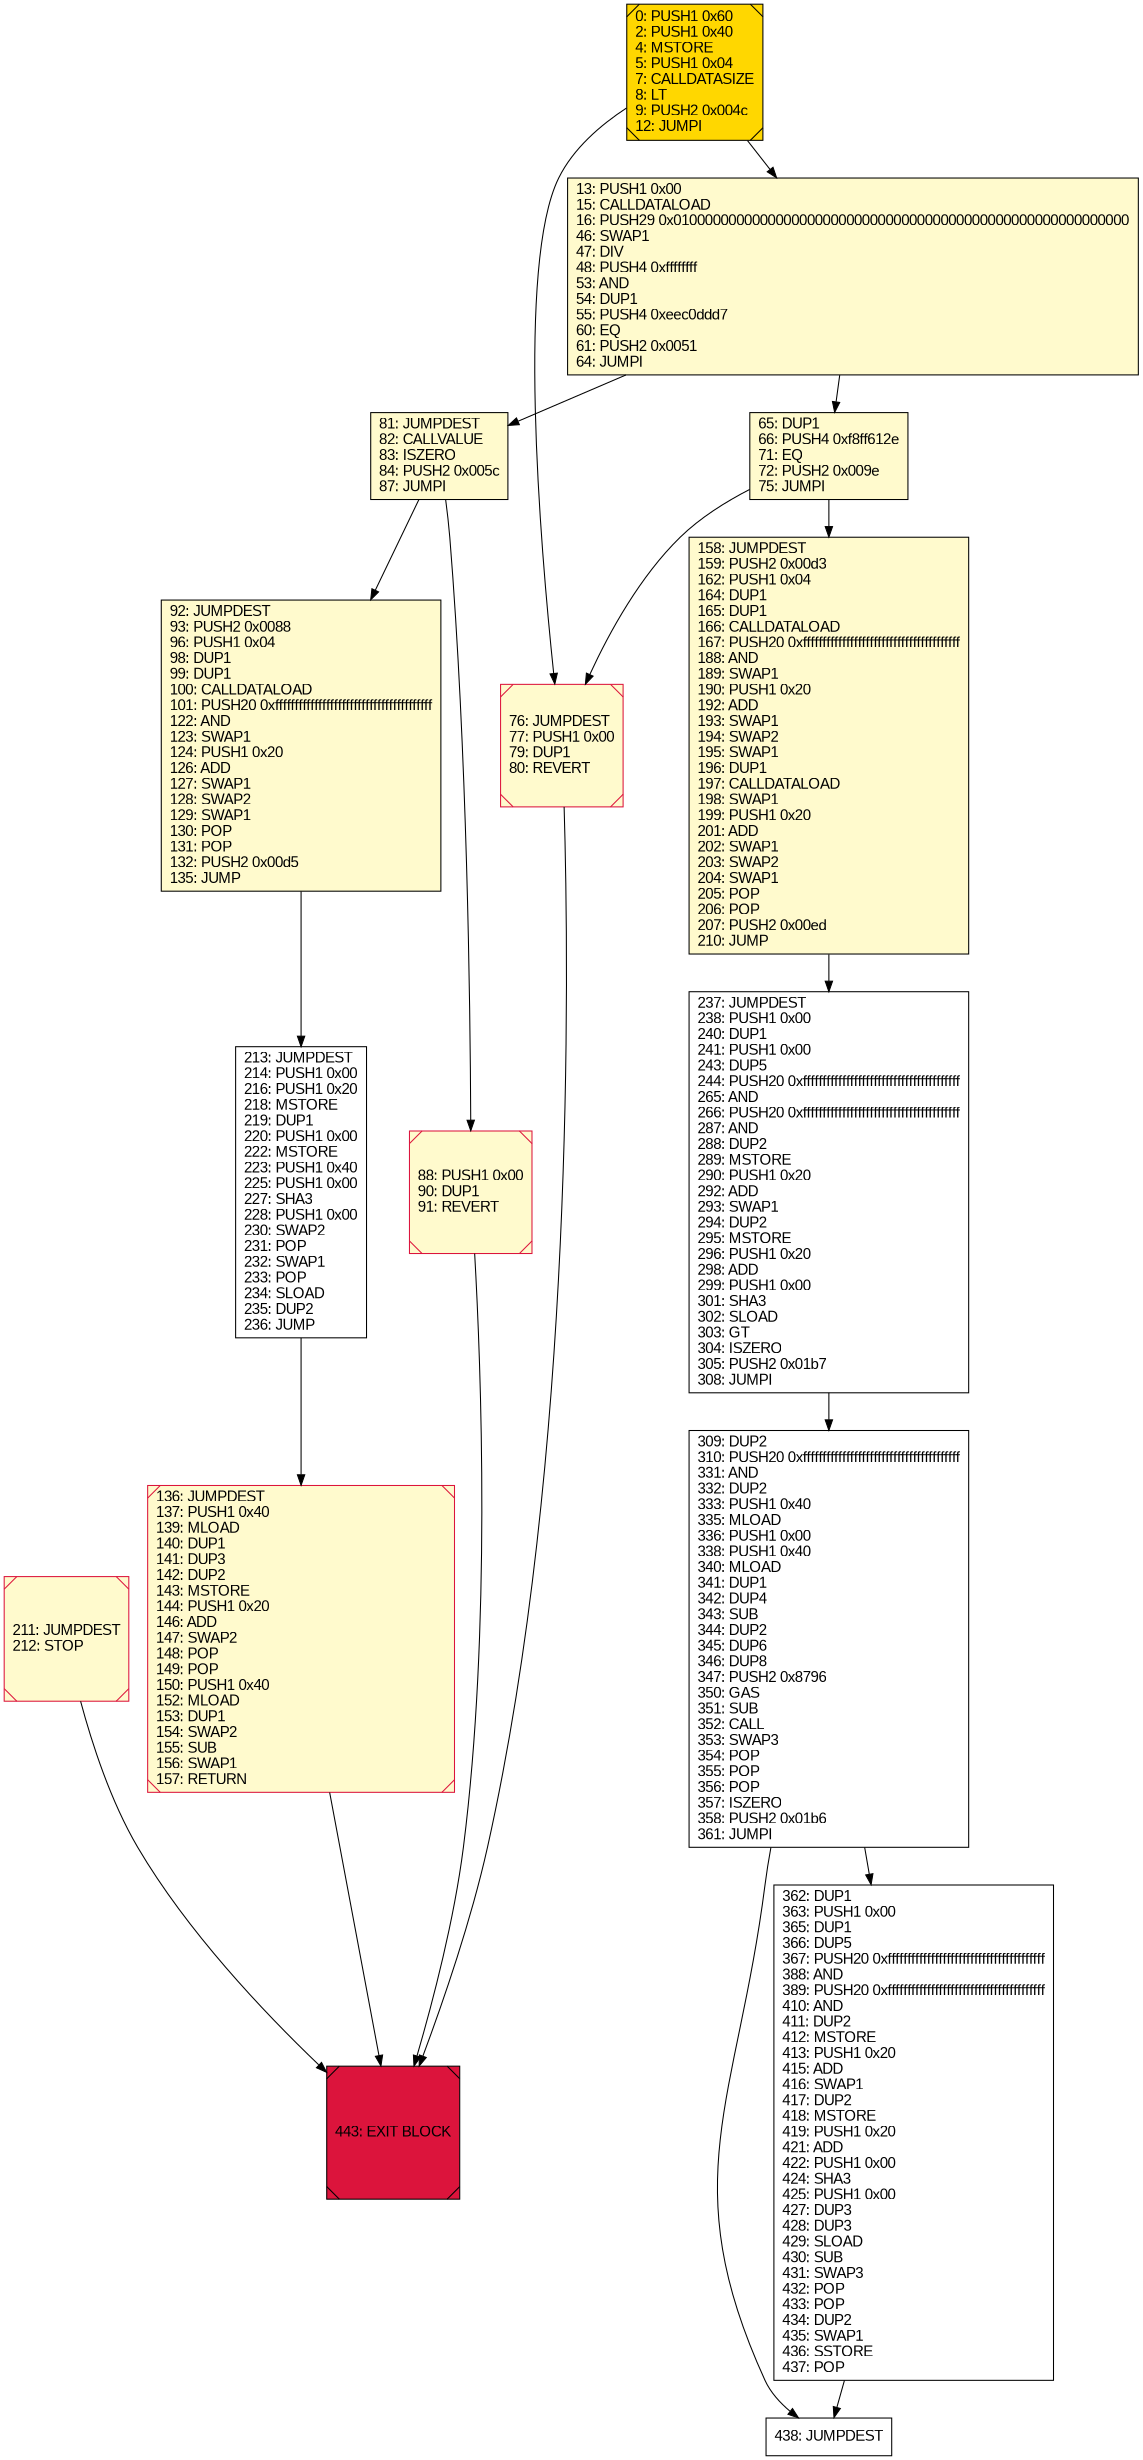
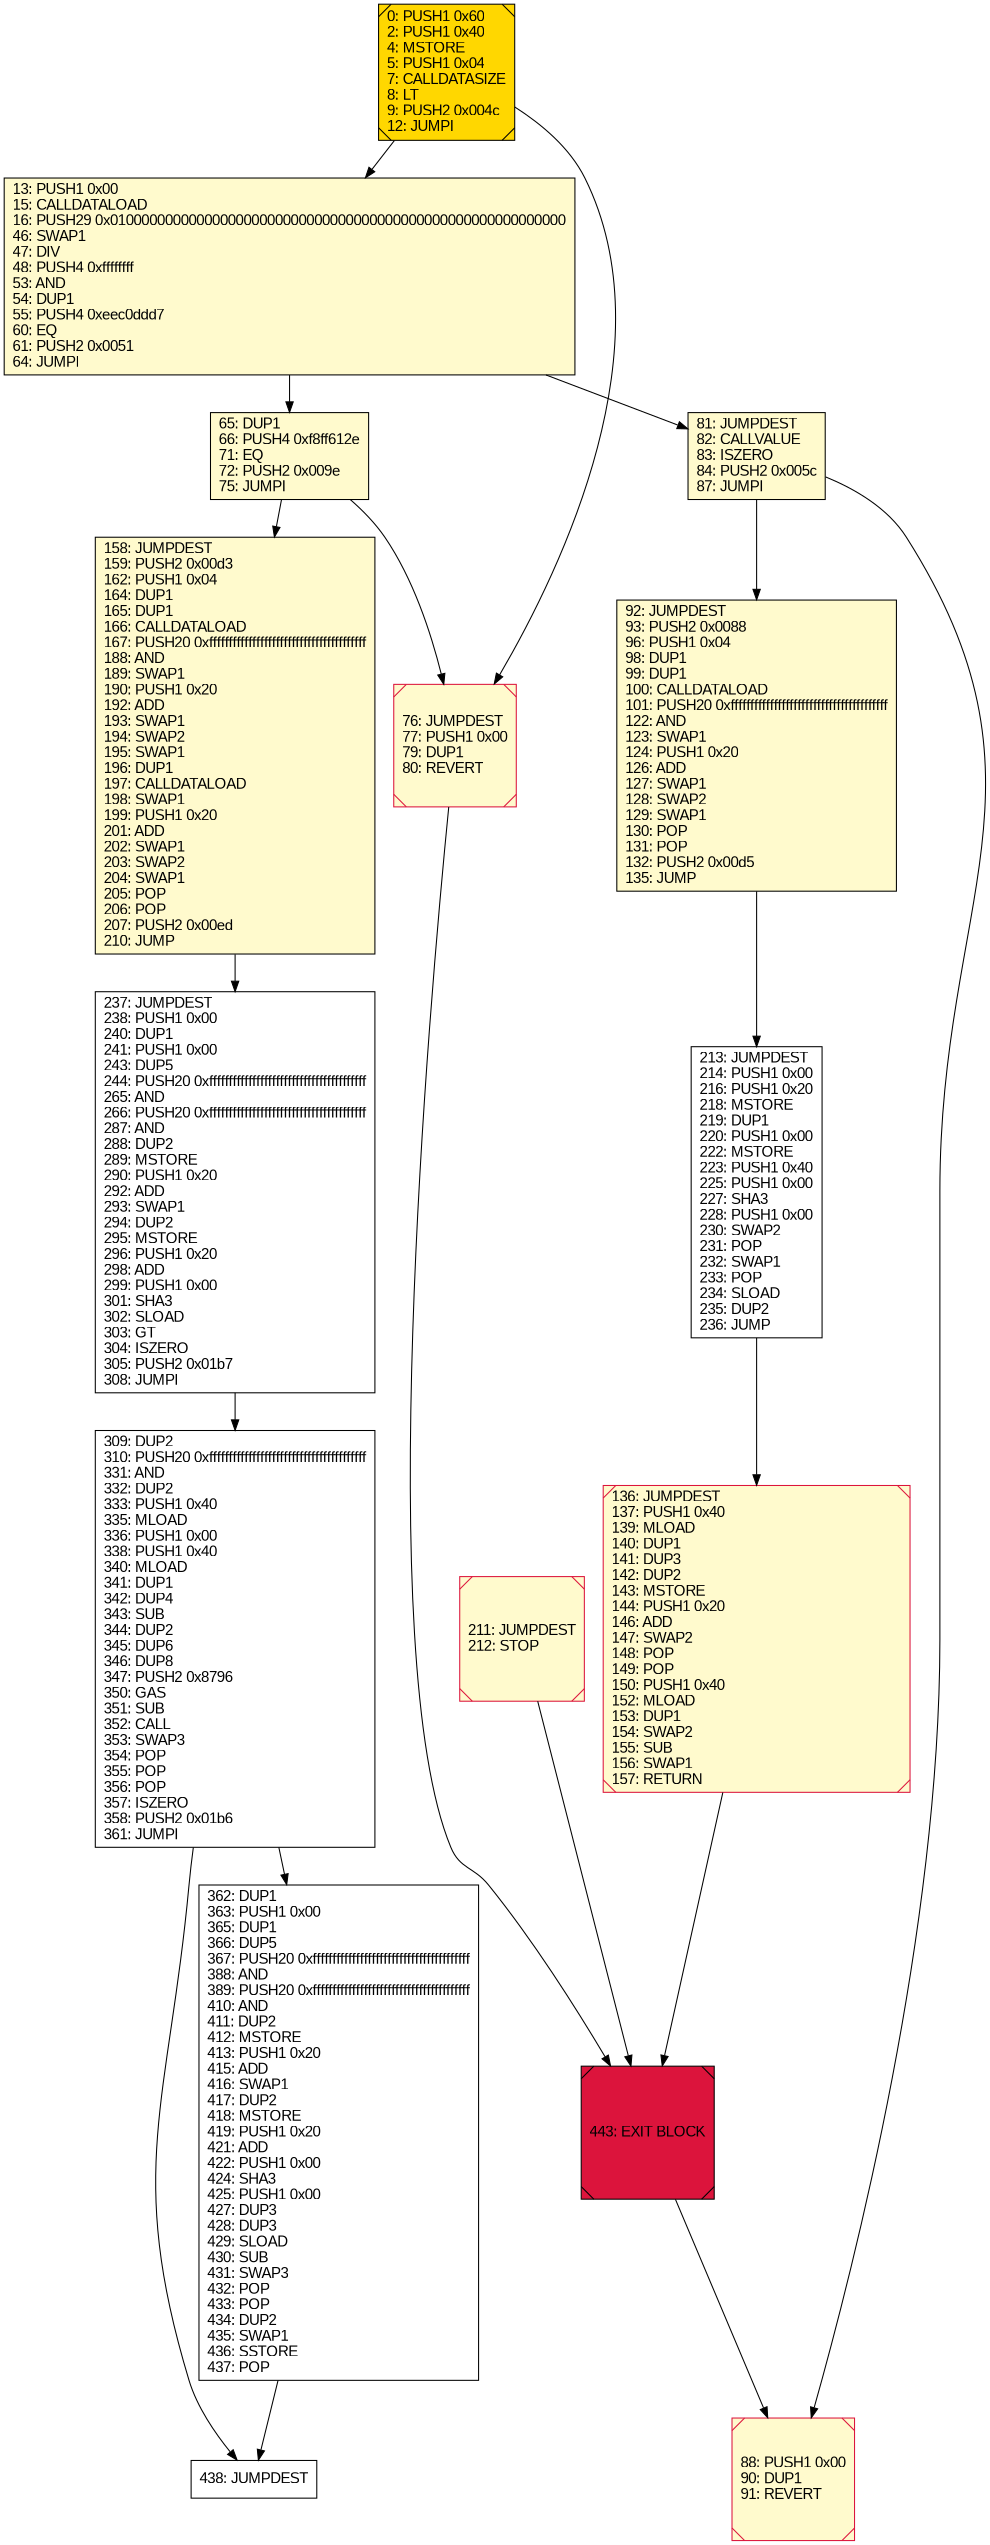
  digraph {
    rankdir=UD
    node [color=black fillcolor=lemonchiffon fontcolor=black fontname=arial shape=box style=filled]
    n1 [label="158: JUMPDEST\l159: PUSH2 0x00d3\l162: PUSH1 0x04\l164: DUP1\l165: DUP1\l166: CALLDATALOAD\l167: PUSH20 0xffffffffffffffffffffffffffffffffffffffff\l188: AND\l189: SWAP1\l190: PUSH1 0x20\l192: ADD\l193: SWAP1\l194: SWAP2\l195: SWAP1\l196: DUP1\l197: CALLDATALOAD\l198: SWAP1\l199: PUSH1 0x20\l201: ADD\l202: SWAP1\l203: SWAP2\l204: SWAP1\l205: POP\l206: POP\l207: PUSH2 0x00ed\l210: JUMP\l"]
    n2 [fillcolor=white label="237: JUMPDEST\l238: PUSH1 0x00\l240: DUP1\l241: PUSH1 0x00\l243: DUP5\l244: PUSH20 0xffffffffffffffffffffffffffffffffffffffff\l265: AND\l266: PUSH20 0xffffffffffffffffffffffffffffffffffffffff\l287: AND\l288: DUP2\l289: MSTORE\l290: PUSH1 0x20\l292: ADD\l293: SWAP1\l294: DUP2\l295: MSTORE\l296: PUSH1 0x20\l298: ADD\l299: PUSH1 0x00\l301: SHA3\l302: SLOAD\l303: GT\l304: ISZERO\l305: PUSH2 0x01b7\l308: JUMPI\l"]
    n3 [fillcolor=white label="309: DUP2\l310: PUSH20 0xffffffffffffffffffffffffffffffffffffffff\l331: AND\l332: DUP2\l333: PUSH1 0x40\l335: MLOAD\l336: PUSH1 0x00\l338: PUSH1 0x40\l340: MLOAD\l341: DUP1\l342: DUP4\l343: SUB\l344: DUP2\l345: DUP6\l346: DUP8\l347: PUSH2 0x8796\l350: GAS\l351: SUB\l352: CALL\l353: SWAP3\l354: POP\l355: POP\l356: POP\l357: ISZERO\l358: PUSH2 0x01b6\l361: JUMPI\l"]
    n4 [fillcolor=white label="362: DUP1\l363: PUSH1 0x00\l365: DUP1\l366: DUP5\l367: PUSH20 0xffffffffffffffffffffffffffffffffffffffff\l388: AND\l389: PUSH20 0xffffffffffffffffffffffffffffffffffffffff\l410: AND\l411: DUP2\l412: MSTORE\l413: PUSH1 0x20\l415: ADD\l416: SWAP1\l417: DUP2\l418: MSTORE\l419: PUSH1 0x20\l421: ADD\l422: PUSH1 0x00\l424: SHA3\l425: PUSH1 0x00\l427: DUP3\l428: DUP3\l429: SLOAD\l430: SUB\l431: SWAP3\l432: POP\l433: POP\l434: DUP2\l435: SWAP1\l436: SSTORE\l437: POP\l"]
    n5 [fillcolor=white label="438: JUMPDEST\l"]
    n6 [fillcolor=gold label="0: PUSH1 0x60\l2: PUSH1 0x40\l4: MSTORE\l5: PUSH1 0x04\l7: CALLDATASIZE\l8: LT\l9: PUSH2 0x004c\l12: JUMPI\l" shape=Msquare]
    n7 [color=crimson label="76: JUMPDEST\l77: PUSH1 0x00\l79: DUP1\l80: REVERT\l" shape=Msquare]
    n8 [label="13: PUSH1 0x00\l15: CALLDATALOAD\l16: PUSH29 0x0100000000000000000000000000000000000000000000000000000000\l46: SWAP1\l47: DIV\l48: PUSH4 0xffffffff\l53: AND\l54: DUP1\l55: PUSH4 0xeec0ddd7\l60: EQ\l61: PUSH2 0x0051\l64: JUMPI\l"]
    n9 [fillcolor=crimson label="443: EXIT BLOCK\l" shape=Msquare]
    n10 [label="65: DUP1\l66: PUSH4 0xf8ff612e\l71: EQ\l72: PUSH2 0x009e\l75: JUMPI\l"]
    n11 [label="81: JUMPDEST\l82: CALLVALUE\l83: ISZERO\l84: PUSH2 0x005c\l87: JUMPI\l"]
    n12 [color=crimson label="211: JUMPDEST\l212: STOP\l" shape=Msquare]
    n13 [fillcolor=white label="213: JUMPDEST\l214: PUSH1 0x00\l216: PUSH1 0x20\l218: MSTORE\l219: DUP1\l220: PUSH1 0x00\l222: MSTORE\l223: PUSH1 0x40\l225: PUSH1 0x00\l227: SHA3\l228: PUSH1 0x00\l230: SWAP2\l231: POP\l232: SWAP1\l233: POP\l234: SLOAD\l235: DUP2\l236: JUMP\l"]
    n14 [color=crimson label="136: JUMPDEST\l137: PUSH1 0x40\l139: MLOAD\l140: DUP1\l141: DUP3\l142: DUP2\l143: MSTORE\l144: PUSH1 0x20\l146: ADD\l147: SWAP2\l148: POP\l149: POP\l150: PUSH1 0x40\l152: MLOAD\l153: DUP1\l154: SWAP2\l155: SUB\l156: SWAP1\l157: RETURN\l" shape=Msquare]
    n15 [color=crimson label="88: PUSH1 0x00\l90: DUP1\l91: REVERT\l" shape=Msquare]
    n16 [label="92: JUMPDEST\l93: PUSH2 0x0088\l96: PUSH1 0x04\l98: DUP1\l99: DUP1\l100: CALLDATALOAD\l101: PUSH20 0xffffffffffffffffffffffffffffffffffffffff\l122: AND\l123: SWAP1\l124: PUSH1 0x20\l126: ADD\l127: SWAP1\l128: SWAP2\l129: SWAP1\l130: POP\l131: POP\l132: PUSH2 0x00d5\l135: JUMP\l"]
    n1 -> n2
    n2 -> n3
    n3 -> n4
    n3 -> n5
    n4 -> n5
    n6 -> n7
    n6 -> n8
    n7 -> n9
    n8 -> n10
    n8 -> n11
    n10 -> n1
    n10 -> n7
    n11 -> n15
    n11 -> n16
    n12 -> n9
    n13 -> n14
    n14 -> n9
-   n15 -> n9
+   n9 -> n15
    n16 -> n13
  }
